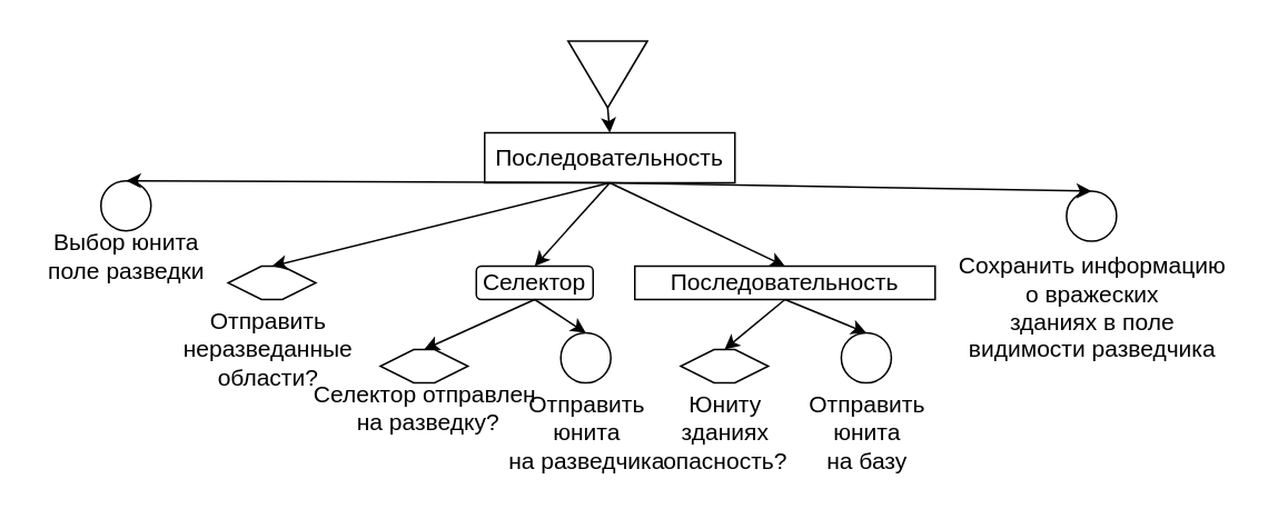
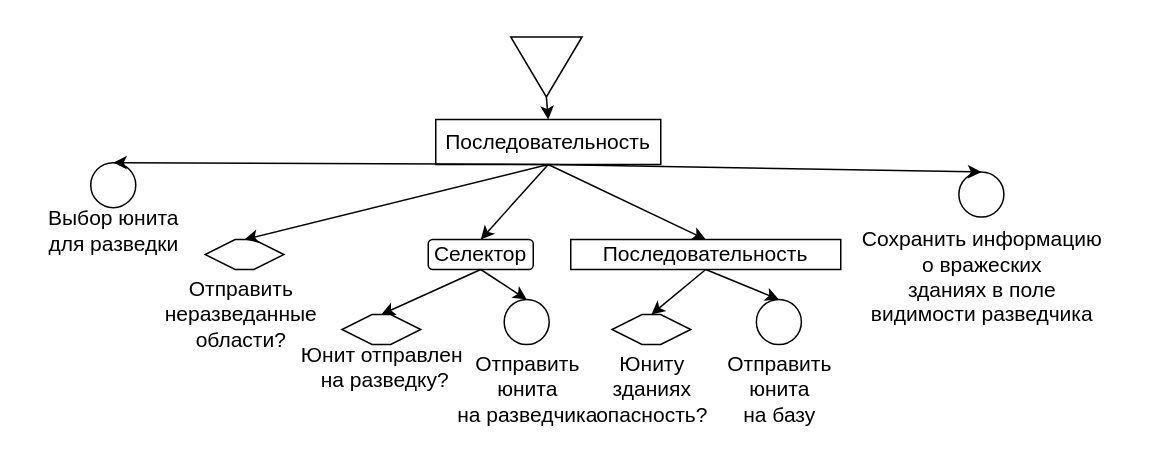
  <mxCell id="0" />
  <mxCell id="1" parent="0" />
  <mxCell id="2" value="" style="triangle;whiteSpace=wrap;html=1;rotation=90;" vertex="1" parent="1"><mxGeometry x="343.75" y="20.25" width="40" height="47.5" as="geometry" /></mxCell>
  <mxCell id="3" value="&lt;font style=&quot;font-size: 14px;&quot;&gt;Последовательность&lt;/font&gt;" style="rounded=0;whiteSpace=wrap;html=1;" vertex="1" parent="1"><mxGeometry x="290" y="79" width="150" height="30" as="geometry" /></mxCell>
  <mxCell id="4" value="" style="endArrow=classic;html=1;rounded=0;exitX=1;exitY=0.5;exitDx=0;exitDy=0;entryX=0.5;entryY=0;entryDx=0;entryDy=0;" edge="1" parent="1" source="2" target="3"><mxGeometry width="50" height="50" relative="1" as="geometry"><mxPoint x="280" y="109" as="sourcePoint" /><mxPoint x="330" y="59" as="targetPoint" /></mxGeometry></mxCell>
  <mxCell id="5" value="" style="ellipse;whiteSpace=wrap;html=1;aspect=fixed;" vertex="1" parent="1"><mxGeometry x="60" y="107.75" width="30" height="30" as="geometry" /></mxCell>
- <mxCell id="6" value="&lt;font style=&quot;font-size: 14px;&quot;&gt;Выбор юнита &lt;br&gt;поле разведки&lt;/font&gt;" style="text;html=1;align=center;verticalAlign=middle;resizable=0;points=[];autosize=1;strokeColor=none;fillColor=none;" vertex="1" parent="1"><mxGeometry x="20" y="127.75" width="110" height="50" as="geometry" /></mxCell>
+ <mxCell id="6" value="&lt;font style=&quot;font-size: 14px;&quot;&gt;Выбор юнита &lt;br&gt;для разведки&lt;/font&gt;" style="text;html=1;align=center;verticalAlign=middle;resizable=0;points=[];autosize=1;strokeColor=none;fillColor=none;" vertex="1" parent="1"><mxGeometry x="20" y="127.75" width="110" height="50" as="geometry" /></mxCell>
  <mxCell id="7" value="" style="shape=hexagon;perimeter=hexagonPerimeter2;whiteSpace=wrap;html=1;fixedSize=1;" vertex="1" parent="1"><mxGeometry x="136.25" y="159" width="52.5" height="20" as="geometry" /></mxCell>
  <mxCell id="8" value="&lt;span style=&quot;font-size: 14px;&quot;&gt;Отправить &lt;br&gt;неразведанные &lt;br&gt;области?&lt;/span&gt;" style="text;html=1;align=center;verticalAlign=middle;resizable=0;points=[];autosize=1;strokeColor=none;fillColor=none;" vertex="1" parent="1"><mxGeometry x="100" y="179" width="120" height="60" as="geometry" /></mxCell>
  <mxCell id="9" value="&lt;font style=&quot;font-size: 14px;&quot;&gt;Селектор&lt;/font&gt;" style="rounded=1;whiteSpace=wrap;html=1;" vertex="1" parent="1"><mxGeometry x="285" y="159" width="70" height="20" as="geometry" /></mxCell>
  <mxCell id="10" value="" style="shape=hexagon;perimeter=hexagonPerimeter2;whiteSpace=wrap;html=1;fixedSize=1;" vertex="1" parent="1"><mxGeometry x="227.5" y="209" width="52.5" height="20" as="geometry" /></mxCell>
- <mxCell id="11" value="&lt;span style=&quot;font-size: 14px;&quot;&gt;Селектор отправлен&lt;br&gt;&amp;nbsp;на разведку?&lt;/span&gt;" style="text;html=1;align=center;verticalAlign=middle;resizable=0;points=[];autosize=1;strokeColor=none;fillColor=none;" vertex="1" parent="1"><mxGeometry x="188.75" y="219" width="130" height="50" as="geometry" /></mxCell>
+ <mxCell id="11" value="&lt;span style=&quot;font-size: 14px;&quot;&gt;Юнит отправлен&lt;br&gt;&amp;nbsp;на разведку?&lt;/span&gt;" style="text;html=1;align=center;verticalAlign=middle;resizable=0;points=[];autosize=1;strokeColor=none;fillColor=none;" vertex="1" parent="1"><mxGeometry x="188.75" y="219" width="130" height="50" as="geometry" /></mxCell>
  <mxCell id="12" value="" style="ellipse;whiteSpace=wrap;html=1;aspect=fixed;" vertex="1" parent="1"><mxGeometry x="335.63" y="199" width="30" height="30" as="geometry" /></mxCell>
  <mxCell id="13" value="&lt;span style=&quot;font-size: 14px;&quot;&gt;Отправить &lt;br&gt;юнита &lt;br&gt;на разведчика&lt;/span&gt;" style="text;html=1;align=center;verticalAlign=middle;resizable=0;points=[];autosize=1;strokeColor=none;fillColor=none;" vertex="1" parent="1"><mxGeometry x="300.63" y="229" width="100" height="60" as="geometry" /></mxCell>
  <mxCell id="14" value="&lt;font style=&quot;font-size: 14px;&quot;&gt;Последовательность&lt;/font&gt;" style="rounded=0;whiteSpace=wrap;html=1;" vertex="1" parent="1"><mxGeometry x="380" y="159" width="180" height="20" as="geometry" /></mxCell>
  <mxCell id="15" value="" style="shape=hexagon;perimeter=hexagonPerimeter2;whiteSpace=wrap;html=1;fixedSize=1;" vertex="1" parent="1"><mxGeometry x="407.5" y="209" width="52.5" height="20" as="geometry" /></mxCell>
  <mxCell id="16" value="&lt;span style=&quot;font-size: 14px;&quot;&gt;Юниту &lt;br&gt;зданиях &lt;br&gt;опасность?&lt;/span&gt;" style="text;html=1;align=center;verticalAlign=middle;resizable=0;points=[];autosize=1;strokeColor=none;fillColor=none;" vertex="1" parent="1"><mxGeometry x="383.75" y="229" width="100" height="60" as="geometry" /></mxCell>
  <mxCell id="17" value="" style="ellipse;whiteSpace=wrap;html=1;aspect=fixed;" vertex="1" parent="1"><mxGeometry x="503.75" y="199" width="30" height="30" as="geometry" /></mxCell>
  <mxCell id="18" value="&lt;span style=&quot;font-size: 14px;&quot;&gt;Отправить &lt;br&gt;юнита &lt;br&gt;на базу&lt;/span&gt;" style="text;html=1;align=center;verticalAlign=middle;resizable=0;points=[];autosize=1;strokeColor=none;fillColor=none;" vertex="1" parent="1"><mxGeometry x="473.75" y="229" width="90" height="60" as="geometry" /></mxCell>
  <mxCell id="19" value="" style="ellipse;whiteSpace=wrap;html=1;aspect=fixed;" vertex="1" parent="1"><mxGeometry x="638.75" y="114" width="30" height="30" as="geometry" /></mxCell>
  <mxCell id="20" value="&lt;span style=&quot;font-size: 14px;&quot;&gt;Сохранить информацию &lt;br&gt;о вражеских &lt;br&gt;зданиях в поле &lt;br&gt;видимости разведчика&lt;/span&gt;" style="text;html=1;align=center;verticalAlign=middle;resizable=0;points=[];autosize=1;strokeColor=none;fillColor=none;" vertex="1" parent="1"><mxGeometry x="563.75" y="144" width="180" height="80" as="geometry" /></mxCell>
  <mxCell id="21" value="" style="endArrow=classic;html=1;rounded=0;exitX=0.5;exitY=1;exitDx=0;exitDy=0;entryX=0.5;entryY=0;entryDx=0;entryDy=0;" edge="1" parent="1" source="3" target="5"><mxGeometry width="50" height="50" relative="1" as="geometry"><mxPoint x="380" y="139" as="sourcePoint" /><mxPoint x="430" y="89" as="targetPoint" /></mxGeometry></mxCell>
  <mxCell id="22" value="" style="endArrow=classic;html=1;rounded=0;exitX=0.5;exitY=1;exitDx=0;exitDy=0;entryX=0.5;entryY=0;entryDx=0;entryDy=0;" edge="1" parent="1" source="3" target="7"><mxGeometry width="50" height="50" relative="1" as="geometry"><mxPoint x="380" y="139" as="sourcePoint" /><mxPoint x="430" y="89" as="targetPoint" /></mxGeometry></mxCell>
  <mxCell id="23" value="" style="endArrow=classic;html=1;rounded=0;exitX=0.5;exitY=1;exitDx=0;exitDy=0;entryX=0.5;entryY=0;entryDx=0;entryDy=0;" edge="1" parent="1" source="3" target="9"><mxGeometry width="50" height="50" relative="1" as="geometry"><mxPoint x="380" y="139" as="sourcePoint" /><mxPoint x="430" y="89" as="targetPoint" /></mxGeometry></mxCell>
  <mxCell id="24" value="" style="endArrow=classic;html=1;rounded=0;exitX=0.5;exitY=1;exitDx=0;exitDy=0;entryX=0.5;entryY=0;entryDx=0;entryDy=0;" edge="1" parent="1" source="9" target="10"><mxGeometry width="50" height="50" relative="1" as="geometry"><mxPoint x="380" y="139" as="sourcePoint" /><mxPoint x="430" y="89" as="targetPoint" /></mxGeometry></mxCell>
  <mxCell id="25" value="" style="endArrow=classic;html=1;rounded=0;exitX=0.5;exitY=1;exitDx=0;exitDy=0;entryX=0.5;entryY=0;entryDx=0;entryDy=0;" edge="1" parent="1" source="9" target="12"><mxGeometry width="50" height="50" relative="1" as="geometry"><mxPoint x="460" y="179" as="sourcePoint" /><mxPoint x="430" y="89" as="targetPoint" /></mxGeometry></mxCell>
  <mxCell id="26" value="" style="endArrow=classic;html=1;rounded=0;exitX=0.5;exitY=1;exitDx=0;exitDy=0;entryX=0.5;entryY=0;entryDx=0;entryDy=0;" edge="1" parent="1" source="3" target="14"><mxGeometry width="50" height="50" relative="1" as="geometry"><mxPoint x="380" y="139" as="sourcePoint" /><mxPoint x="430" y="89" as="targetPoint" /></mxGeometry></mxCell>
  <mxCell id="27" value="" style="endArrow=classic;html=1;rounded=0;exitX=0.5;exitY=1;exitDx=0;exitDy=0;entryX=0.5;entryY=0;entryDx=0;entryDy=0;" edge="1" parent="1" source="14" target="15"><mxGeometry width="50" height="50" relative="1" as="geometry"><mxPoint x="380" y="139" as="sourcePoint" /><mxPoint x="430" y="89" as="targetPoint" /></mxGeometry></mxCell>
  <mxCell id="28" value="" style="endArrow=classic;html=1;rounded=0;exitX=0.5;exitY=1;exitDx=0;exitDy=0;entryX=0.5;entryY=0;entryDx=0;entryDy=0;" edge="1" parent="1" source="14" target="17"><mxGeometry width="50" height="50" relative="1" as="geometry"><mxPoint x="380" y="139" as="sourcePoint" /><mxPoint x="430" y="89" as="targetPoint" /></mxGeometry></mxCell>
  <mxCell id="29" value="" style="endArrow=classic;html=1;rounded=0;exitX=0.5;exitY=1;exitDx=0;exitDy=0;entryX=0.5;entryY=0;entryDx=0;entryDy=0;" edge="1" parent="1" source="3" target="19"><mxGeometry width="50" height="50" relative="1" as="geometry"><mxPoint x="380" y="139" as="sourcePoint" /><mxPoint x="430" y="89" as="targetPoint" /></mxGeometry></mxCell>
